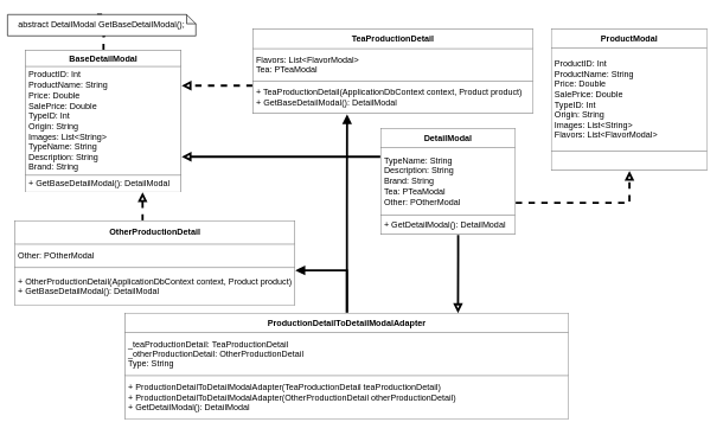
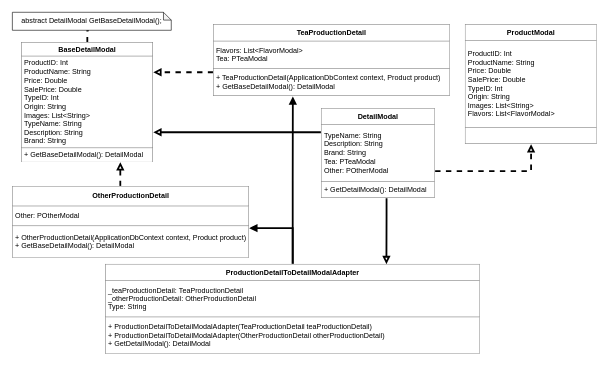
  <mxCell id="0" />
  <mxCell id="1" parent="0" />
  <mxCell id="2" style="edgeStyle=orthogonalEdgeStyle;rounded=0;orthogonalLoop=1;jettySize=auto;html=1;entryX=0;entryY=0;entryDx=126;entryDy=0;entryPerimeter=0;dashed=1;endArrow=none;endFill=0;strokeWidth=3;" edge="1" parent="1" source="3" target="4"><mxGeometry relative="1" as="geometry"><Array as="points"><mxPoint x="145" y="50" /><mxPoint x="146" y="50" /></Array></mxGeometry></mxCell>
  <mxCell id="3" value="&lt;table border=&quot;1&quot; width=&quot;100%&quot; cellpadding=&quot;4&quot; style=&quot;width: 100% ; height: 100% ; border-collapse: collapse&quot;&gt;&lt;tbody&gt;&lt;tr&gt;&lt;th style=&quot;text-align: center&quot;&gt;BaseDetailModal&lt;br&gt;&lt;/th&gt;&lt;/tr&gt;&lt;tr&gt;&lt;td&gt;ProductID: Int&lt;br&gt;ProductName: String&lt;br&gt;Price: Double&lt;br&gt;SalePrice: Double&lt;br&gt;TypeID: Int&lt;br&gt;Origin: String&lt;br&gt;Images: List&amp;lt;String&amp;gt;&lt;br&gt;TypeName: String&lt;br&gt;Description: String&lt;br&gt;Brand: String&lt;br&gt;&lt;/td&gt;&lt;/tr&gt;&lt;tr&gt;&lt;td&gt;+&amp;nbsp;GetBaseDetailModal():&amp;nbsp;DetailModal&lt;br&gt;&lt;/td&gt;&lt;/tr&gt;&lt;/tbody&gt;&lt;/table&gt;" style="text;html=1;strokeColor=none;fillColor=none;overflow=fill;labelBackgroundColor=default;align=left;" vertex="1" parent="1"><mxGeometry x="35" y="70" width="220" height="200" as="geometry" /></mxCell>
- <mxCell id="4" value="abstract DetailModal GetBaseDetailModal();" style="shape=note;whiteSpace=wrap;html=1;backgroundOutline=1;darkOpacity=0.05;labelBackgroundColor=default;align=center;size=13;" vertex="1" parent="1"><mxGeometry x="10" y="20" width="265" height="30" as="geometry" /></mxCell>
+ <mxCell id="4" value="abstract DetailModal GetBaseDetailModal();" style="shape=note;whiteSpace=wrap;html=1;backgroundOutline=1;darkOpacity=0.05;labelBackgroundColor=default;align=center;size=13;" vertex="1" parent="1"><mxGeometry x="20" y="20" width="265" height="30" as="geometry" /></mxCell>
  <mxCell id="5" style="edgeStyle=orthogonalEdgeStyle;rounded=0;orthogonalLoop=1;jettySize=auto;html=1;entryX=1;entryY=0.25;entryDx=0;entryDy=0;strokeWidth=3;dashed=1;endArrow=block;endFill=0;" edge="1" parent="1" source="6" target="3"><mxGeometry relative="1" as="geometry"><Array as="points"><mxPoint x="335" y="120" /><mxPoint x="335" y="120" /></Array></mxGeometry></mxCell>
  <mxCell id="6" value="&lt;table border=&quot;1&quot; width=&quot;100%&quot; cellpadding=&quot;4&quot; style=&quot;width: 100% ; height: 100% ; border-collapse: collapse&quot;&gt;&lt;tbody&gt;&lt;tr&gt;&lt;th style=&quot;text-align: center&quot;&gt;TeaProductionDetail&lt;/th&gt;&lt;/tr&gt;&lt;tr&gt;&lt;td&gt;Flavors: List&amp;lt;FlavorModal&amp;gt;&lt;br&gt;Tea:&amp;nbsp;PTeaModal&lt;br&gt;&lt;/td&gt;&lt;/tr&gt;&lt;tr&gt;&lt;td&gt;+ TeaProductionDetail(ApplicationDbContext context, Product product)&lt;br&gt;+&amp;nbsp;GetBaseDetailModal():&amp;nbsp;DetailModal&lt;/td&gt;&lt;/tr&gt;&lt;/tbody&gt;&lt;/table&gt;" style="text;html=1;strokeColor=none;fillColor=none;overflow=fill;labelBackgroundColor=default;align=left;" vertex="1" parent="1"><mxGeometry x="355" y="40" width="395" height="120" as="geometry" /></mxCell>
  <mxCell id="7" style="edgeStyle=orthogonalEdgeStyle;rounded=0;orthogonalLoop=1;jettySize=auto;html=1;entryX=0.75;entryY=1;entryDx=0;entryDy=0;dashed=1;endArrow=block;endFill=0;strokeWidth=3;" edge="1" parent="1" source="8" target="3"><mxGeometry relative="1" as="geometry"><Array as="points"><mxPoint x="200" y="300" /><mxPoint x="200" y="300" /></Array></mxGeometry></mxCell>
  <mxCell id="8" value="&lt;table border=&quot;1&quot; width=&quot;100%&quot; cellpadding=&quot;4&quot; style=&quot;width: 100% ; height: 100% ; border-collapse: collapse&quot;&gt;&lt;tbody&gt;&lt;tr&gt;&lt;th style=&quot;text-align: center&quot;&gt;OtherProductionDetail&lt;/th&gt;&lt;/tr&gt;&lt;tr&gt;&lt;td&gt;Other:&amp;nbsp;POtherModal&lt;br&gt;&lt;/td&gt;&lt;/tr&gt;&lt;tr&gt;&lt;td&gt;+ OtherProductionDetail(ApplicationDbContext context, Product product)&lt;br&gt;+&amp;nbsp;GetBaseDetailModal():&amp;nbsp;DetailModal&lt;/td&gt;&lt;/tr&gt;&lt;/tbody&gt;&lt;/table&gt;" style="text;html=1;strokeColor=none;fillColor=none;overflow=fill;labelBackgroundColor=default;align=left;" vertex="1" parent="1"><mxGeometry x="20" y="310" width="395" height="120" as="geometry" /></mxCell>
  <mxCell id="9" style="edgeStyle=orthogonalEdgeStyle;rounded=0;orthogonalLoop=1;jettySize=auto;html=1;endArrow=block;endFill=1;strokeWidth=3;entryX=0.336;entryY=1.002;entryDx=0;entryDy=0;entryPerimeter=0;" edge="1" parent="1" source="11" target="6"><mxGeometry relative="1" as="geometry"><mxPoint x="488" y="230" as="targetPoint" /></mxGeometry></mxCell>
  <mxCell id="10" style="edgeStyle=orthogonalEdgeStyle;rounded=0;orthogonalLoop=1;jettySize=auto;html=1;endArrow=block;endFill=1;strokeWidth=3;" edge="1" parent="1" source="11" target="8"><mxGeometry relative="1" as="geometry"><Array as="points"><mxPoint x="488" y="380" /></Array></mxGeometry></mxCell>
  <mxCell id="11" value="&lt;table border=&quot;1&quot; width=&quot;100%&quot; cellpadding=&quot;4&quot; style=&quot;width: 100% ; height: 100% ; border-collapse: collapse&quot;&gt;&lt;tbody&gt;&lt;tr&gt;&lt;th style=&quot;text-align: center&quot;&gt;ProductionDetailToDetailModalAdapter&lt;/th&gt;&lt;/tr&gt;&lt;tr&gt;&lt;td&gt;_teaProductionDetail:&amp;nbsp;TeaProductionDetail&lt;br&gt;_otherProductionDetail:&amp;nbsp;OtherProductionDetail&lt;br&gt;Type: String&lt;/td&gt;&lt;/tr&gt;&lt;tr&gt;&lt;td&gt;+ ProductionDetailToDetailModalAdapter(TeaProductionDetail teaProductionDetail)&lt;br&gt;+&amp;nbsp;ProductionDetailToDetailModalAdapter(OtherProductionDetail otherProductionDetail)&lt;br&gt;+&amp;nbsp;GetDetailModal():&amp;nbsp;DetailModal&lt;/td&gt;&lt;/tr&gt;&lt;/tbody&gt;&lt;/table&gt;" style="text;html=1;strokeColor=none;fillColor=none;overflow=fill;labelBackgroundColor=default;align=left;" vertex="1" parent="1"><mxGeometry x="175" y="440" width="625" height="150" as="geometry" /></mxCell>
  <mxCell id="12" value="&lt;table border=&quot;1&quot; width=&quot;100%&quot; cellpadding=&quot;4&quot; style=&quot;width: 100% ; height: 100% ; border-collapse: collapse&quot;&gt;&lt;tbody&gt;&lt;tr&gt;&lt;th style=&quot;text-align: center&quot;&gt;ProductModal&lt;br&gt;&lt;/th&gt;&lt;/tr&gt;&lt;tr&gt;&lt;td&gt;ProductID: Int&lt;br&gt;ProductName: String&lt;br&gt;Price: Double&lt;br&gt;SalePrice: Double&lt;br&gt;TypeID: Int&lt;br&gt;Origin: String&lt;br&gt;Images: List&amp;lt;String&amp;gt;&lt;br&gt;Flavors: List&amp;lt;FlavorModal&amp;gt;&lt;br&gt;&lt;/td&gt;&lt;/tr&gt;&lt;tr&gt;&lt;td&gt;&lt;br&gt;&lt;/td&gt;&lt;/tr&gt;&lt;/tbody&gt;&lt;/table&gt;" style="text;html=1;strokeColor=none;fillColor=none;overflow=fill;labelBackgroundColor=default;align=left;" vertex="1" parent="1"><mxGeometry x="775" y="40" width="220" height="200" as="geometry" /></mxCell>
  <mxCell id="13" style="edgeStyle=orthogonalEdgeStyle;rounded=0;orthogonalLoop=1;jettySize=auto;html=1;entryX=0.5;entryY=1;entryDx=0;entryDy=0;endArrow=block;endFill=0;strokeWidth=3;dashed=1;" edge="1" parent="1" source="16" target="12"><mxGeometry relative="1" as="geometry"><Array as="points"><mxPoint x="885" y="285" /></Array></mxGeometry></mxCell>
  <mxCell id="14" style="edgeStyle=orthogonalEdgeStyle;rounded=0;orthogonalLoop=1;jettySize=auto;html=1;entryX=1;entryY=0.75;entryDx=0;entryDy=0;endArrow=block;endFill=0;strokeWidth=3;" edge="1" parent="1" source="16" target="3"><mxGeometry relative="1" as="geometry"><Array as="points"><mxPoint x="445" y="220" /><mxPoint x="445" y="220" /></Array></mxGeometry></mxCell>
  <mxCell id="15" style="edgeStyle=orthogonalEdgeStyle;rounded=0;orthogonalLoop=1;jettySize=auto;html=1;entryX=0.75;entryY=0;entryDx=0;entryDy=0;endArrow=block;endFill=0;strokeWidth=3;" edge="1" parent="1" source="16" target="11"><mxGeometry relative="1" as="geometry"><Array as="points"><mxPoint x="644" y="360" /><mxPoint x="644" y="360" /></Array></mxGeometry></mxCell>
  <mxCell id="16" value="&lt;table border=&quot;1&quot; width=&quot;100%&quot; cellpadding=&quot;4&quot; style=&quot;width: 100% ; height: 100% ; border-collapse: collapse&quot;&gt;&lt;tbody&gt;&lt;tr&gt;&lt;th style=&quot;text-align: center&quot;&gt;DetailModal&lt;br&gt;&lt;/th&gt;&lt;/tr&gt;&lt;tr&gt;&lt;td&gt;TypeName: String&lt;br&gt;Description: String&lt;br&gt;Brand: String&lt;br&gt;Tea:&amp;nbsp;PTeaModal&lt;br&gt;Other:&amp;nbsp;POtherModal&lt;br&gt;&lt;/td&gt;&lt;/tr&gt;&lt;tr&gt;&lt;td&gt;+&amp;nbsp;GetDetailModal():&amp;nbsp;DetailModal&lt;br&gt;&lt;/td&gt;&lt;/tr&gt;&lt;/tbody&gt;&lt;/table&gt;" style="text;html=1;strokeColor=none;fillColor=none;overflow=fill;labelBackgroundColor=default;align=left;" vertex="1" parent="1"><mxGeometry x="535" y="180" width="190" height="150" as="geometry" /></mxCell>
